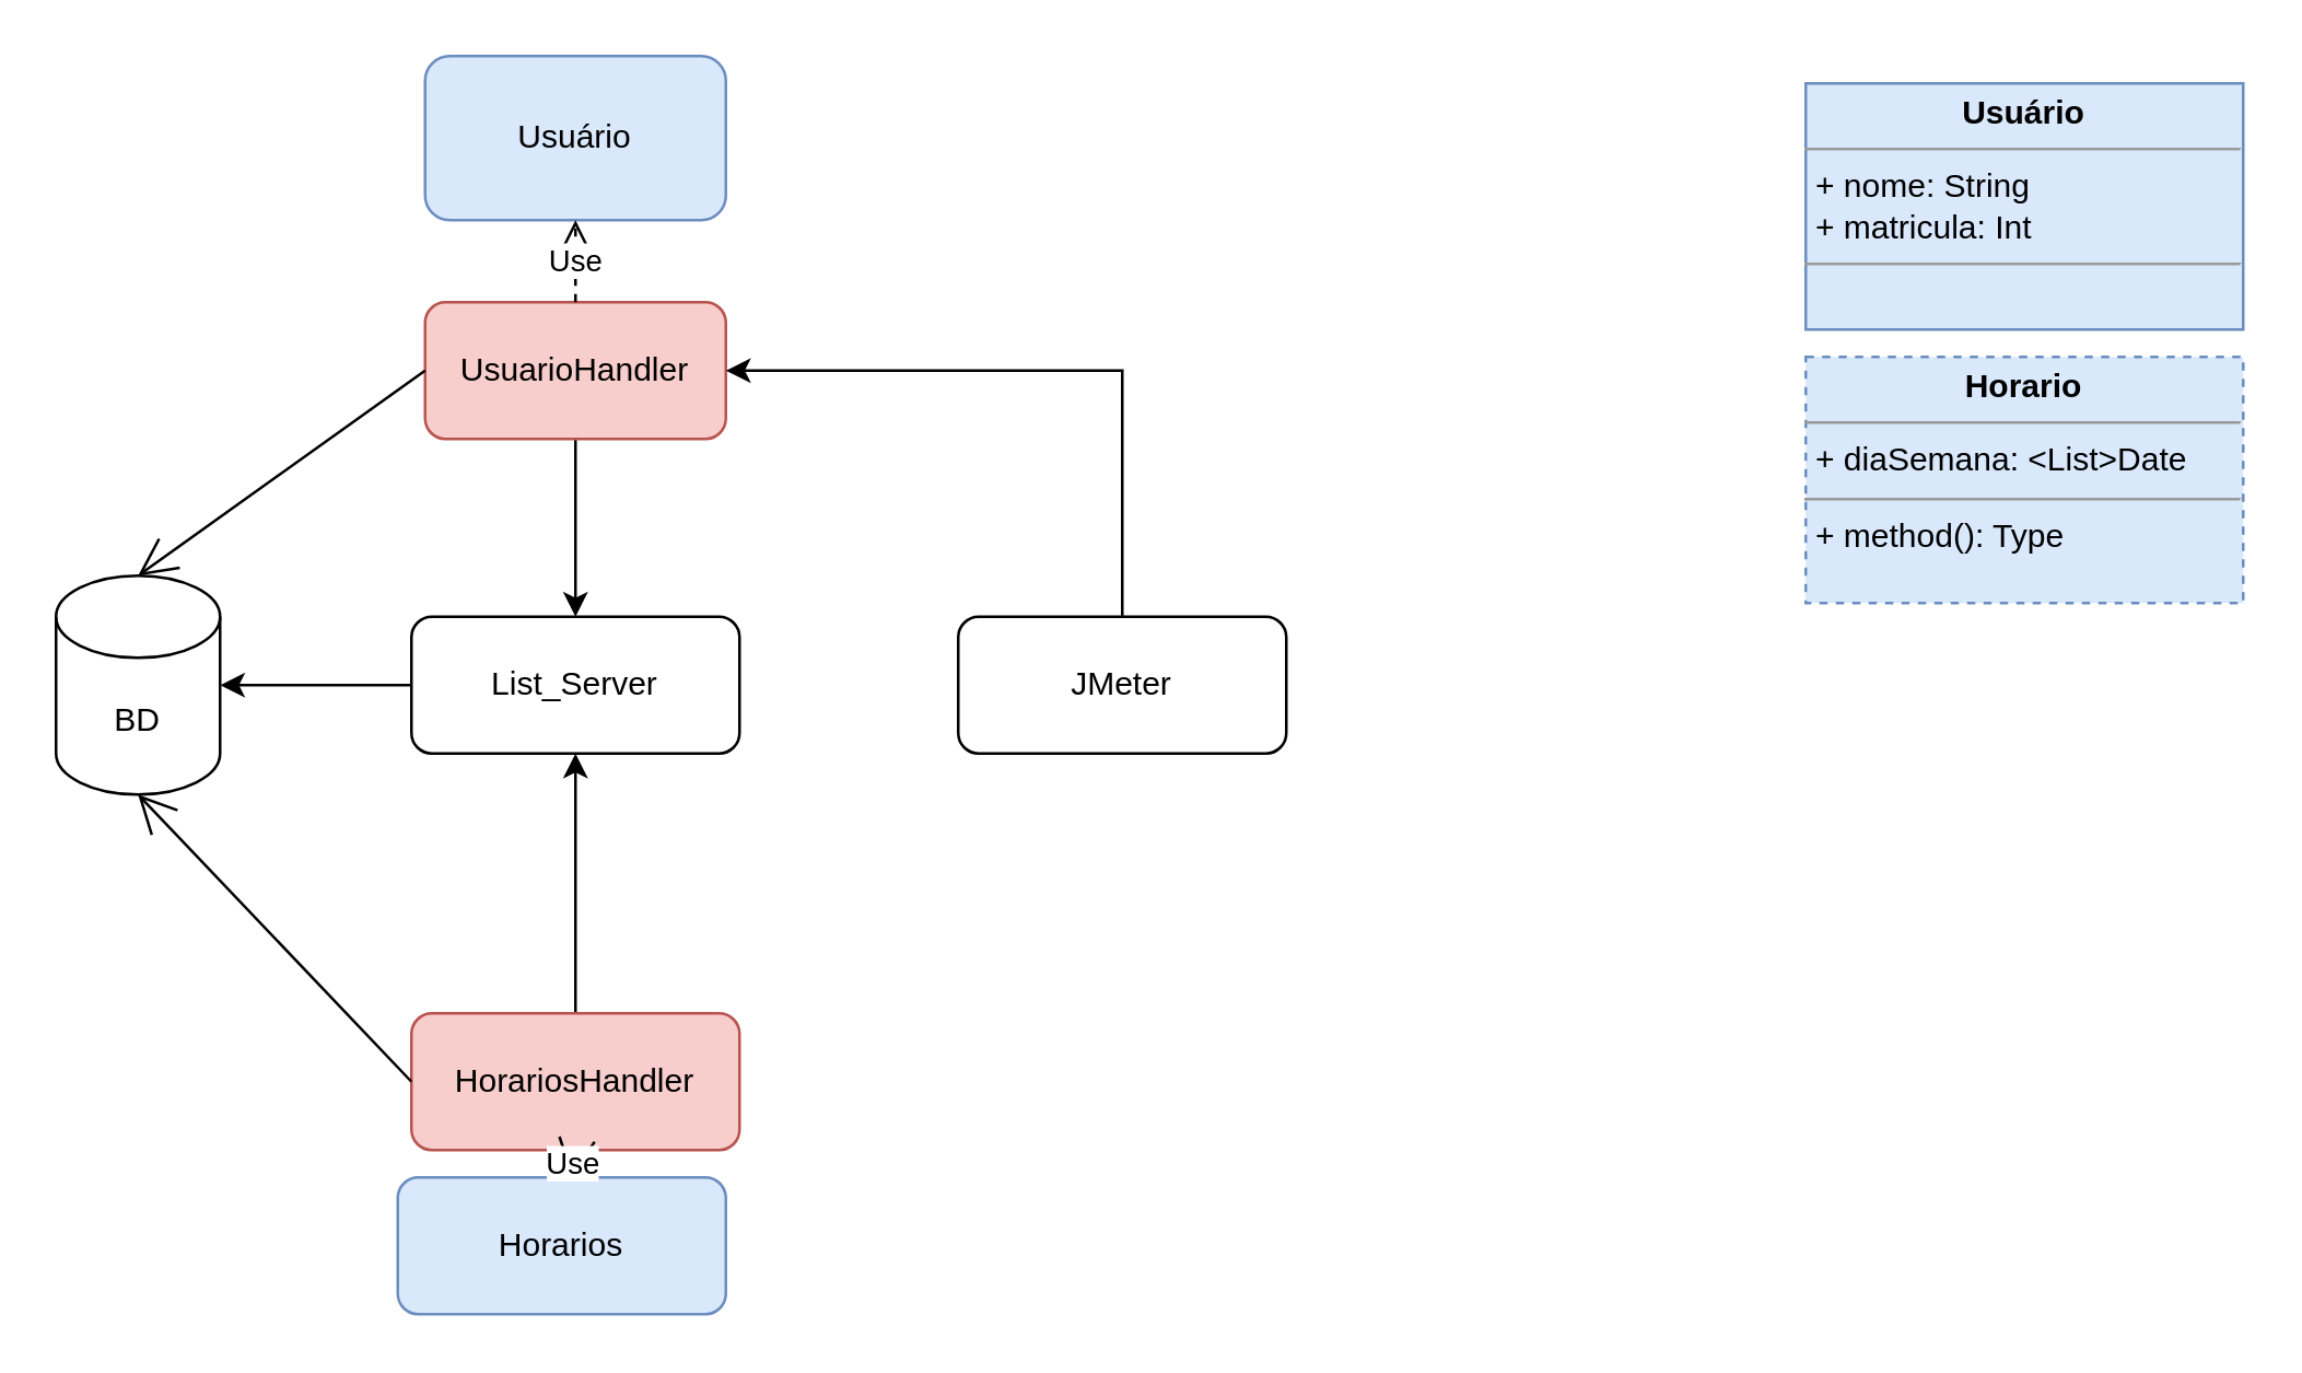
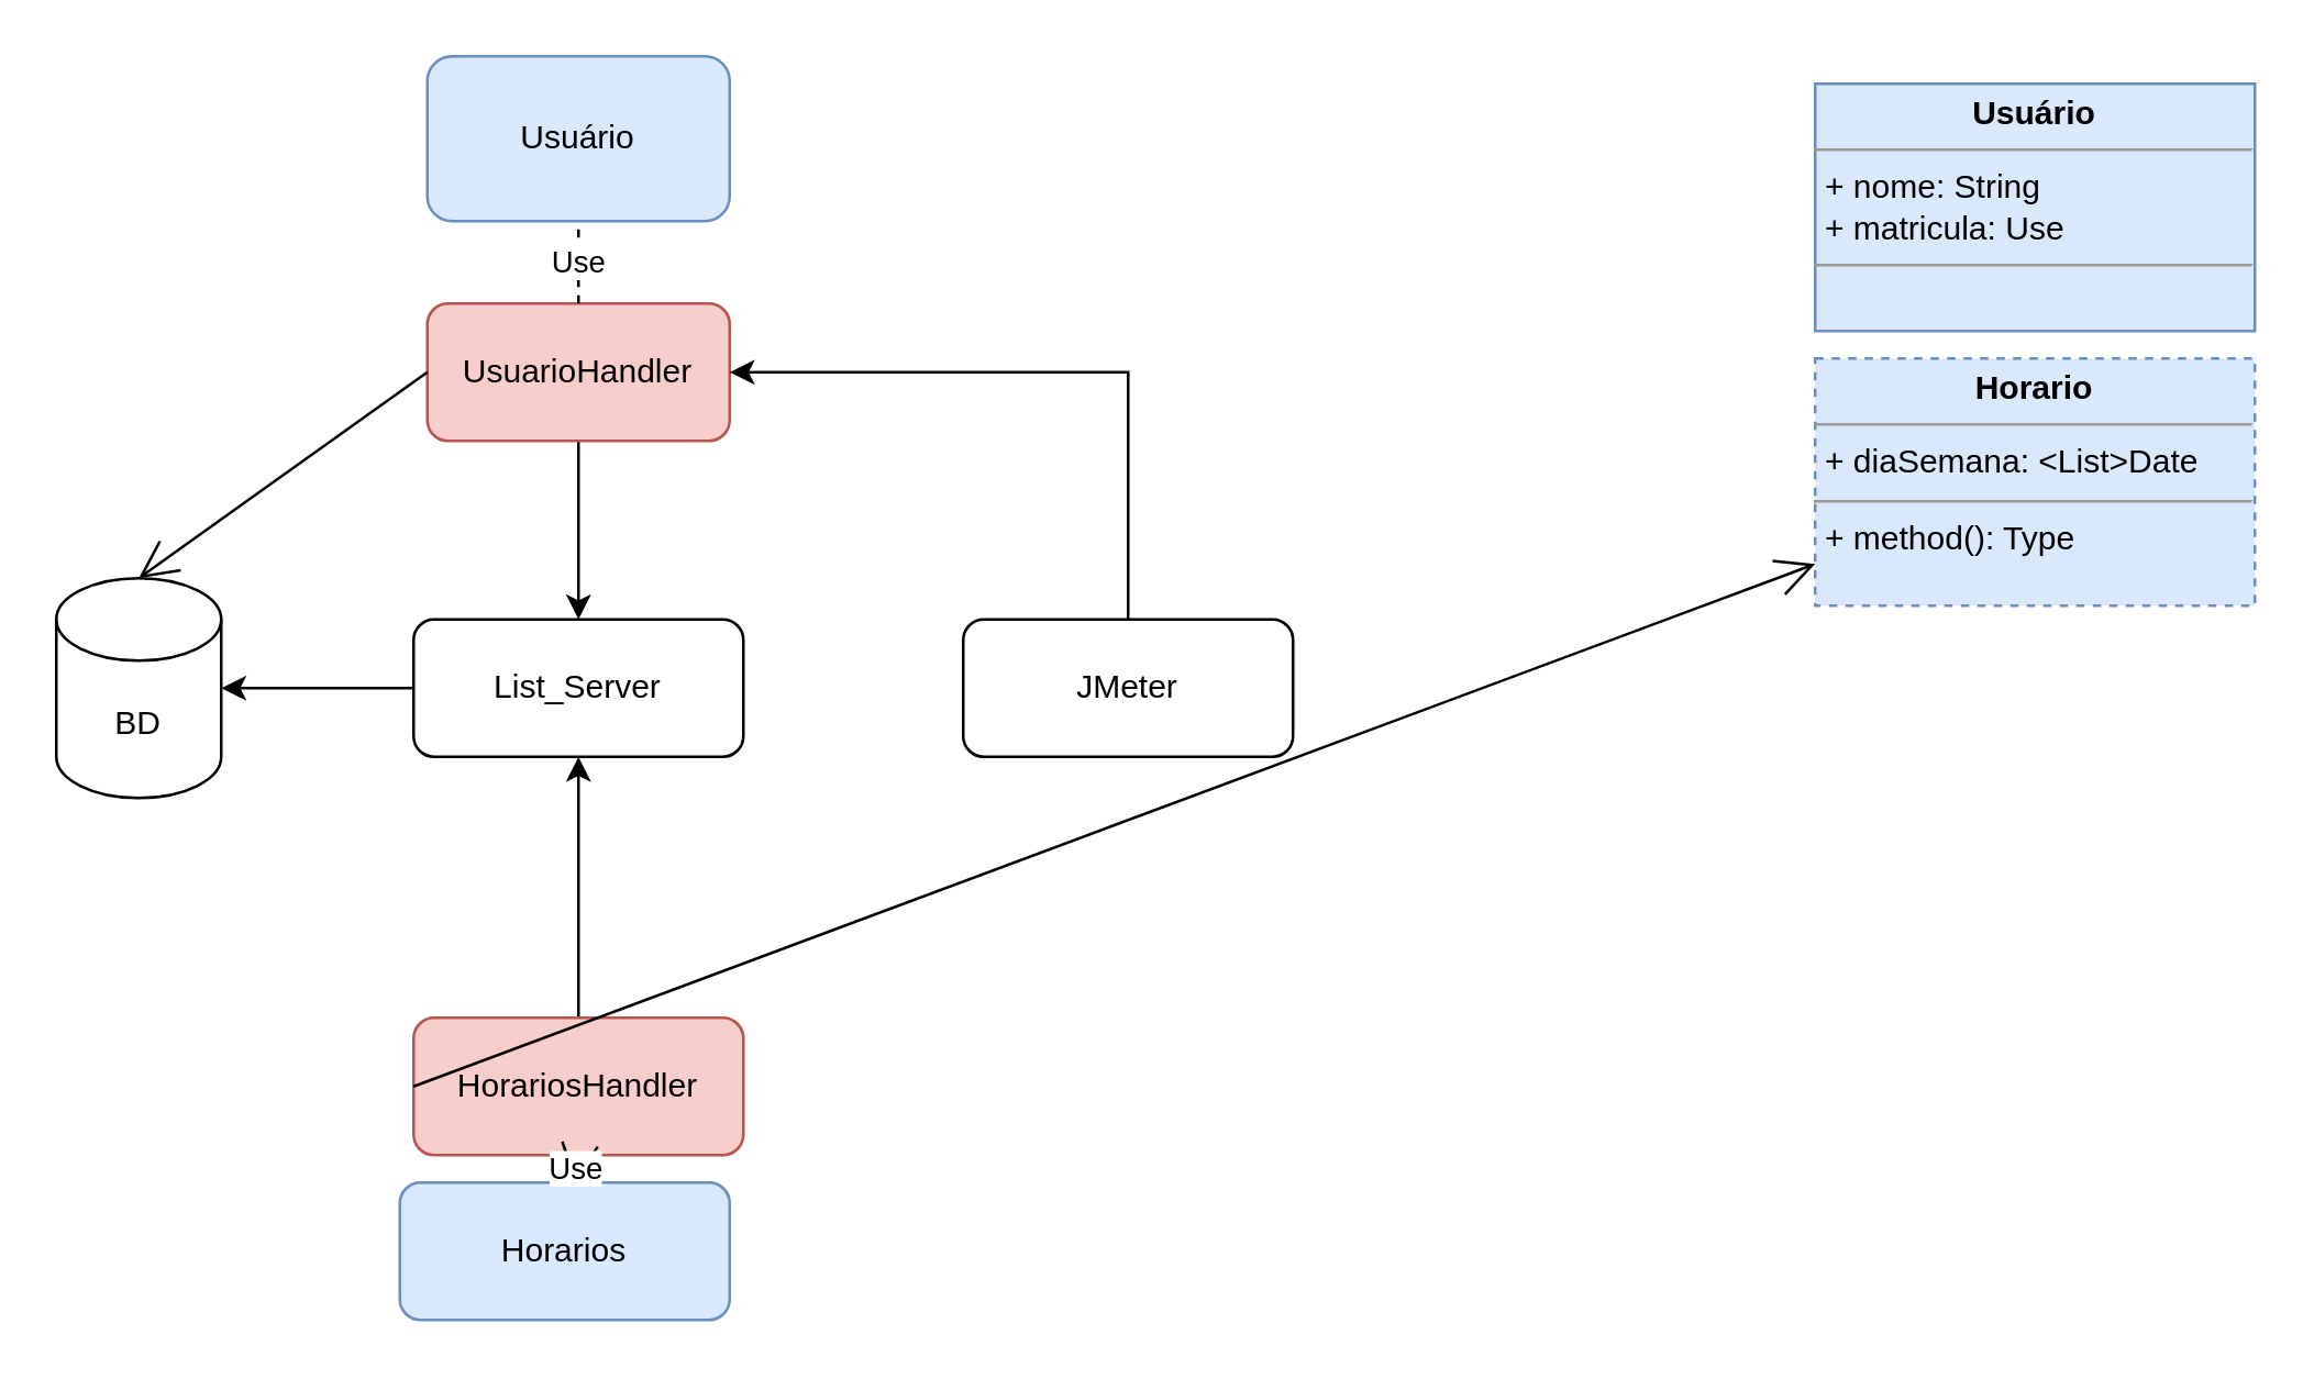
  <mxCell id="0" />
  <mxCell id="1" parent="0" />
  <mxCell id="2" value="BD" style="shape=cylinder3;whiteSpace=wrap;html=1;boundedLbl=1;backgroundOutline=1;size=15;" vertex="1" parent="1"><mxGeometry x="20" y="210" width="60" height="80" as="geometry" /></mxCell>
  <mxCell id="3" value="Usuário" style="rounded=1;whiteSpace=wrap;html=1;fillColor=#dae8fc;strokeColor=#6c8ebf;" vertex="1" parent="1"><mxGeometry x="155" width="110" height="60" as="geometry" y="20" /></mxCell>
  <mxCell id="4" style="edgeStyle=orthogonalEdgeStyle;rounded=0;orthogonalLoop=1;jettySize=auto;html=1;exitX=0.5;exitY=0;exitDx=0;exitDy=0;entryX=0.5;entryY=1;entryDx=0;entryDy=0;" edge="1" parent="1" source="5" target="15"><mxGeometry relative="1" as="geometry" /></mxCell>
  <mxCell id="5" value="HorariosHandler" style="rounded=1;whiteSpace=wrap;html=1;fillColor=#f8cecc;strokeColor=#b85450;" vertex="1" parent="1"><mxGeometry x="150" y="370" width="120" height="50" as="geometry" /></mxCell>
- <mxCell id="6" value="&lt;p style=&quot;margin:0px;margin-top:4px;text-align:center;&quot;&gt;&lt;b&gt;Usuário&lt;/b&gt;&lt;/p&gt;&lt;hr size=&quot;1&quot;&gt;&lt;p style=&quot;margin:0px;margin-left:4px;&quot;&gt;+ nome: String&lt;/p&gt;&lt;p style=&quot;margin:0px;margin-left:4px;&quot;&gt;+ matricula: Int&lt;br&gt;&lt;/p&gt;&lt;hr size=&quot;1&quot;&gt;&lt;p style=&quot;margin:0px;margin-left:4px;&quot;&gt;&lt;br&gt;&lt;/p&gt;" style="verticalAlign=top;align=left;overflow=fill;fontSize=12;fontFamily=Helvetica;html=1;fillColor=#dae8fc;strokeColor=#6c8ebf;" vertex="1" parent="1"><mxGeometry x="660" y="30" width="160" height="90" as="geometry" /></mxCell>
+ <mxCell id="6" value="&lt;p style=&quot;margin:0px;margin-top:4px;text-align:center;&quot;&gt;&lt;b&gt;Usuário&lt;/b&gt;&lt;/p&gt;&lt;hr size=&quot;1&quot;&gt;&lt;p style=&quot;margin:0px;margin-left:4px;&quot;&gt;+ nome: String&lt;/p&gt;&lt;p style=&quot;margin:0px;margin-left:4px;&quot;&gt;+ matricula: Use&lt;br&gt;&lt;/p&gt;&lt;hr size=&quot;1&quot;&gt;&lt;p style=&quot;margin:0px;margin-left:4px;&quot;&gt;&lt;br&gt;&lt;/p&gt;" style="verticalAlign=top;align=left;overflow=fill;fontSize=12;fontFamily=Helvetica;html=1;fillColor=#dae8fc;strokeColor=#6c8ebf;" vertex="1" parent="1"><mxGeometry x="660" y="30" width="160" height="90" as="geometry" /></mxCell>
  <mxCell id="7" value="&lt;p style=&quot;margin:0px;margin-top:4px;text-align:center;&quot;&gt;&lt;b&gt;Horario&lt;/b&gt;&lt;/p&gt;&lt;hr size=&quot;1&quot;&gt;&lt;p style=&quot;margin:0px;margin-left:4px;&quot;&gt;+ diaSemana: &amp;lt;List&amp;gt;&lt;span style=&quot;background-color: initial;&quot;&gt;Date&lt;/span&gt;&lt;/p&gt;&lt;hr size=&quot;1&quot;&gt;&lt;p style=&quot;margin:0px;margin-left:4px;&quot;&gt;+ method(): Type&lt;/p&gt;" style="verticalAlign=top;align=left;overflow=fill;fontSize=12;fontFamily=Helvetica;html=1;fillColor=#dae8fc;strokeColor=#6c8ebf;dashed=1;" vertex="1" parent="1"><mxGeometry x="660" y="130" width="160" height="90" as="geometry" /></mxCell>
  <mxCell id="8" value="" style="edgeStyle=orthogonalEdgeStyle;rounded=0;orthogonalLoop=1;jettySize=auto;html=1;" edge="1" parent="1" source="9" target="15"><mxGeometry relative="1" as="geometry" /></mxCell>
  <mxCell id="9" value="UsuarioHandler" style="rounded=1;whiteSpace=wrap;html=1;fillColor=#f8cecc;strokeColor=#b85450;" vertex="1" parent="1"><mxGeometry x="155" y="110" width="110" height="50" as="geometry" /></mxCell>
- <mxCell id="10" value="Use" style="endArrow=open;endSize=12;dashed=1;html=1;rounded=0;exitX=0.5;exitY=0;exitDx=0;exitDy=0;entryX=0.5;entryY=1;entryDx=0;entryDy=0;" edge="1" parent="1" source="9" target="3"><mxGeometry width="160" relative="1" as="geometry"><mxPoint x="-70" y="60" as="sourcePoint" /><mxPoint x="90" y="60" as="targetPoint" /></mxGeometry></mxCell>
+ <mxCell id="10" value="Use" style="endArrow=none;endSize=12;dashed=1;html=1;rounded=0;exitX=0.5;exitY=0;exitDx=0;exitDy=0;entryX=0.5;entryY=1;entryDx=0;entryDy=0;" edge="1" parent="1" source="9" target="3"><mxGeometry width="160" relative="1" as="geometry"><mxPoint x="-70" y="60" as="sourcePoint" /><mxPoint x="90" y="60" as="targetPoint" /></mxGeometry></mxCell>
  <mxCell id="11" value="Horarios" style="rounded=1;whiteSpace=wrap;html=1;fillColor=#dae8fc;strokeColor=#6c8ebf;" vertex="1" parent="1"><mxGeometry x="145" y="430" width="120" height="50" as="geometry" /></mxCell>
  <mxCell id="12" value="" style="endArrow=open;endFill=1;endSize=12;html=1;rounded=0;exitX=0;exitY=0.5;exitDx=0;exitDy=0;entryX=0.5;entryY=0;entryDx=0;entryDy=0;entryPerimeter=0;" edge="1" parent="1" source="9" target="2"><mxGeometry width="160" relative="1" as="geometry"><mxPoint x="120" y="160" as="sourcePoint" /><mxPoint x="210" y="190" as="targetPoint" /></mxGeometry></mxCell>
- <mxCell id="13" value="" style="endArrow=open;endFill=1;endSize=12;html=1;rounded=0;exitX=0;exitY=0.5;exitDx=0;exitDy=0;entryX=0.5;entryY=1;entryDx=0;entryDy=0;entryPerimeter=0;" edge="1" parent="1" source="5" target="2"><mxGeometry width="160" relative="1" as="geometry"><mxPoint x="330" y="340" as="sourcePoint" /><mxPoint x="490" y="340" as="targetPoint" /></mxGeometry></mxCell>
+ <mxCell id="13" value="" style="endArrow=open;endFill=1;endSize=12;html=1;rounded=0;exitX=0;exitY=0.5;exitDx=0;exitDy=0;" edge="1" parent="1" source="5" target="7"><mxGeometry width="160" relative="1" as="geometry"><mxPoint x="330" y="340" as="sourcePoint" /><mxPoint x="490" y="340" as="targetPoint" /></mxGeometry></mxCell>
  <mxCell id="14" style="edgeStyle=orthogonalEdgeStyle;rounded=0;orthogonalLoop=1;jettySize=auto;html=1;exitX=0;exitY=0.5;exitDx=0;exitDy=0;entryX=1;entryY=0.5;entryDx=0;entryDy=0;entryPerimeter=0;" edge="1" parent="1" source="15" target="2"><mxGeometry relative="1" as="geometry" /></mxCell>
  <mxCell id="15" value="List_Server" style="rounded=1;whiteSpace=wrap;html=1;" vertex="1" parent="1"><mxGeometry x="150" y="225" width="120" height="50" as="geometry" /></mxCell>
  <mxCell id="16" value="Use" style="endArrow=open;endSize=12;dashed=1;html=1;rounded=0;exitX=0.5;exitY=1;exitDx=0;exitDy=0;" edge="1" parent="1" source="5" target="11"><mxGeometry width="160" relative="1" as="geometry"><mxPoint x="220" y="530" as="sourcePoint" /><mxPoint x="380" y="530" as="targetPoint" /></mxGeometry></mxCell>
  <mxCell id="17" style="edgeStyle=orthogonalEdgeStyle;rounded=0;orthogonalLoop=1;jettySize=auto;html=1;exitX=0.5;exitY=0;exitDx=0;exitDy=0;entryX=1;entryY=0.5;entryDx=0;entryDy=0;" edge="1" parent="1" source="18" target="9"><mxGeometry relative="1" as="geometry" /></mxCell>
  <mxCell id="18" value="JMeter" style="rounded=1;whiteSpace=wrap;html=1;" vertex="1" parent="1"><mxGeometry x="350" y="225" width="120" height="50" as="geometry" /></mxCell>
